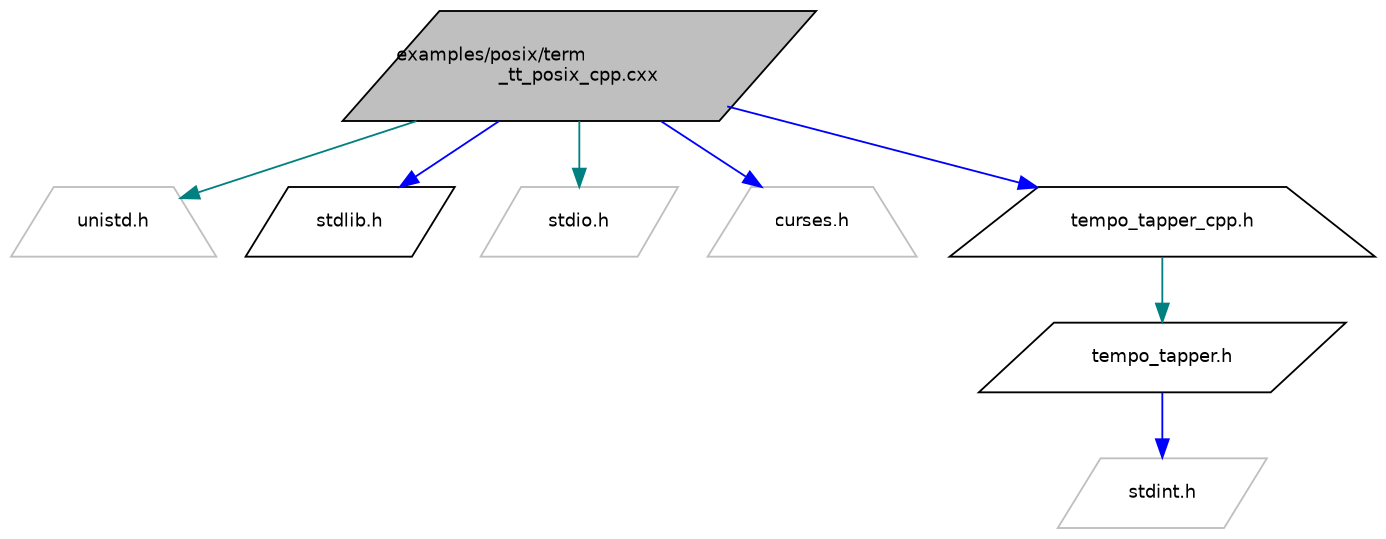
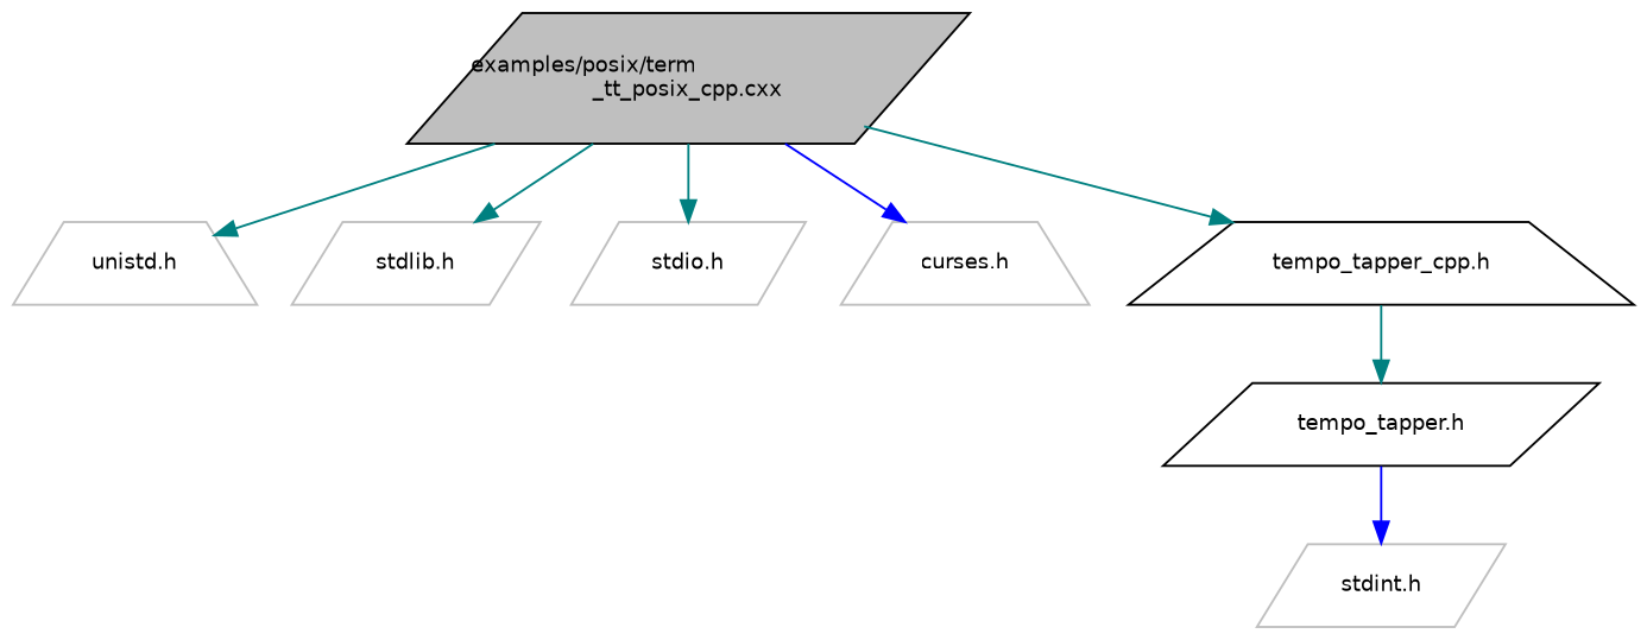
  digraph {
    node [color=grey75 fillcolor=white fontname=Helvetica fontsize=10 shape=parallelogram style=filled]
    edge [color=teal fontname=Helvetica fontsize=10 labelfontname=Helvetica labelfontsize=10 style=solid]
    n1 [color=black fillcolor=grey75 fontcolor=black height=0.2 label="examples/posix/term\l_tt_posix_cpp.cxx" width=0.4]
    n2 [height=0.2 label="unistd.h" shape=trapezium width=0.4]
-   n3 [color=black height=0.2 label="stdlib.h" width=0.4]
+   n3 [height=0.2 label="stdlib.h" width=0.4]
    n4 [height=0.2 label="stdio.h" width=0.4]
    n5 [height=0.2 label="curses.h" shape=trapezium width=0.4]
    n6 [color=black height=0.2 label="tempo_tapper_cpp.h" shape=trapezium width=0.4]
    n7 [color=black height=0.2 label="tempo_tapper.h" width=0.4]
    n8 [height=0.2 label="stdint.h" width=0.4]
    n1 -> n2
-   n1 -> n3 [color=blue]
+   n1 -> n3
    n1 -> n4
    n1 -> n5 [color=blue]
-   n1 -> n6 [color=blue]
+   n1 -> n6
    n6 -> n7
    n7 -> n8 [color=blue]
  }
